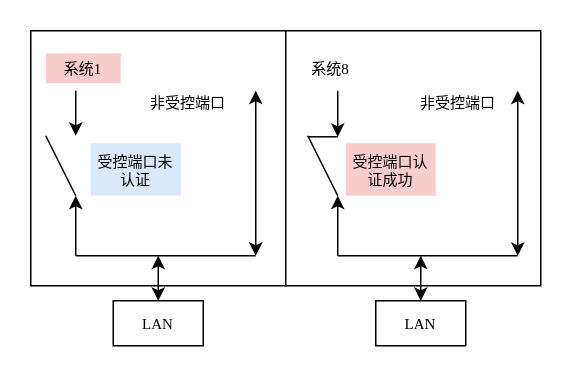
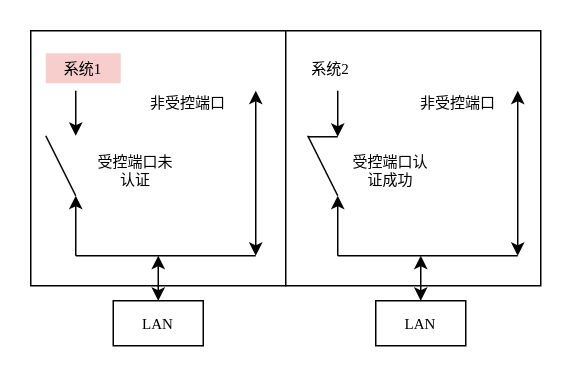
  <mxCell id="0" />
  <mxCell id="1" parent="0" />
  <mxCell id="2" value="" style="whiteSpace=wrap;html=1;aspect=fixed;fontFamily=宋体;fontSize=10;" vertex="1" parent="1"><mxGeometry x="20" y="20" width="170" height="170" as="geometry" /></mxCell>
  <mxCell id="3" value="" style="whiteSpace=wrap;html=1;aspect=fixed;fontFamily=宋体;fontSize=10;" vertex="1" parent="1"><mxGeometry x="190" y="20" width="170" height="170" as="geometry" /></mxCell>
  <mxCell id="4" value="LAN" style="rounded=0;whiteSpace=wrap;html=1;fontFamily=宋体;fontSize=10;" vertex="1" parent="1"><mxGeometry x="75" y="200" width="60" height="30" as="geometry" /></mxCell>
  <mxCell id="5" value="LAN" style="rounded=0;whiteSpace=wrap;html=1;fontFamily=宋体;fontSize=10;" vertex="1" parent="1"><mxGeometry x="250" y="200" width="60" height="30" as="geometry" /></mxCell>
- <mxCell id="6" value="系统8" style="rounded=0;whiteSpace=wrap;html=1;fontFamily=宋体;fontSize=10;strokeColor=none;" vertex="1" parent="1"><mxGeometry x="200" y="30" width="40" height="30" as="geometry" /></mxCell>
+ <mxCell id="6" value="系统2" style="rounded=0;whiteSpace=wrap;html=1;fontFamily=宋体;fontSize=10;strokeColor=none;" vertex="1" parent="1"><mxGeometry x="200" y="30" width="40" height="30" as="geometry" /></mxCell>
  <mxCell id="7" value="系统1" style="rounded=0;whiteSpace=wrap;html=1;fontFamily=宋体;fontSize=10;strokeColor=none;fillColor=#f8cecc;" vertex="1" parent="1"><mxGeometry x="30" y="35" width="50" height="20" as="geometry" /></mxCell>
  <mxCell id="8" value="" style="endArrow=classic;startArrow=classic;html=1;rounded=0;fontFamily=宋体;fontSize=10;" edge="1" parent="1"><mxGeometry width="50" height="50" relative="1" as="geometry"><mxPoint x="170" y="170" as="sourcePoint" /><mxPoint x="170" y="60" as="targetPoint" /></mxGeometry></mxCell>
  <mxCell id="9" value="" style="endArrow=none;html=1;rounded=0;fontFamily=宋体;fontSize=10;" edge="1" parent="1"><mxGeometry width="50" height="50" relative="1" as="geometry"><mxPoint x="50" y="170" as="sourcePoint" /><mxPoint x="170" y="170" as="targetPoint" /></mxGeometry></mxCell>
  <mxCell id="10" value="" style="endArrow=classic;html=1;rounded=0;fontFamily=宋体;fontSize=10;" edge="1" parent="1"><mxGeometry width="50" height="50" relative="1" as="geometry"><mxPoint x="50" y="170" as="sourcePoint" /><mxPoint x="50" y="130" as="targetPoint" /></mxGeometry></mxCell>
  <mxCell id="11" value="" style="endArrow=classic;html=1;rounded=0;fontFamily=宋体;fontSize=10;" edge="1" parent="1"><mxGeometry width="50" height="50" relative="1" as="geometry"><mxPoint x="50" y="60" as="sourcePoint" /><mxPoint x="50" y="90" as="targetPoint" /></mxGeometry></mxCell>
  <mxCell id="12" value="" style="endArrow=none;html=1;rounded=0;fontFamily=宋体;fontSize=10;" edge="1" parent="1"><mxGeometry width="50" height="50" relative="1" as="geometry"><mxPoint x="50" y="130" as="sourcePoint" /><mxPoint x="30" y="90" as="targetPoint" /></mxGeometry></mxCell>
  <mxCell id="13" value="" style="endArrow=classic;startArrow=classic;html=1;rounded=0;fontFamily=宋体;fontSize=10;" edge="1" parent="1"><mxGeometry width="50" height="50" relative="1" as="geometry"><mxPoint x="344.66" y="170" as="sourcePoint" /><mxPoint x="344.66" y="60" as="targetPoint" /></mxGeometry></mxCell>
  <mxCell id="14" value="" style="endArrow=none;html=1;rounded=0;fontFamily=宋体;fontSize=10;" edge="1" parent="1"><mxGeometry width="50" height="50" relative="1" as="geometry"><mxPoint x="224.66" y="170" as="sourcePoint" /><mxPoint x="344.66" y="170" as="targetPoint" /></mxGeometry></mxCell>
  <mxCell id="15" value="" style="endArrow=classic;html=1;rounded=0;fontFamily=宋体;fontSize=10;" edge="1" parent="1"><mxGeometry width="50" height="50" relative="1" as="geometry"><mxPoint x="224.66" y="170" as="sourcePoint" /><mxPoint x="224.66" y="130" as="targetPoint" /></mxGeometry></mxCell>
  <mxCell id="16" value="" style="endArrow=classic;html=1;rounded=0;fontFamily=宋体;fontSize=10;" edge="1" parent="1"><mxGeometry width="50" height="50" relative="1" as="geometry"><mxPoint x="224.66" y="60" as="sourcePoint" /><mxPoint x="224.66" y="90.69" as="targetPoint" /></mxGeometry></mxCell>
  <mxCell id="17" value="" style="endArrow=none;html=1;rounded=0;fontFamily=宋体;fontSize=10;" edge="1" parent="1"><mxGeometry width="50" height="50" relative="1" as="geometry"><mxPoint x="224.66" y="130" as="sourcePoint" /><mxPoint x="204.66" y="90" as="targetPoint" /></mxGeometry></mxCell>
  <mxCell id="18" value="" style="endArrow=none;html=1;rounded=0;fontFamily=宋体;fontSize=10;" edge="1" parent="1"><mxGeometry width="50" height="50" relative="1" as="geometry"><mxPoint x="204.66" y="90.69" as="sourcePoint" /><mxPoint x="224.66" y="90.69" as="targetPoint" /></mxGeometry></mxCell>
  <mxCell id="19" value="" style="endArrow=classic;html=1;rounded=0;startArrow=classic;startFill=1;fontFamily=宋体;fontSize=10;" edge="1" parent="1" target="4"><mxGeometry width="50" height="50" relative="1" as="geometry"><mxPoint x="105" y="170" as="sourcePoint" /><mxPoint x="360" y="100" as="targetPoint" /></mxGeometry></mxCell>
  <mxCell id="20" value="" style="endArrow=classic;html=1;rounded=0;startArrow=classic;startFill=1;entryX=0.5;entryY=0;entryDx=0;entryDy=0;fontFamily=宋体;fontSize=10;" edge="1" parent="1" target="5"><mxGeometry width="50" height="50" relative="1" as="geometry"><mxPoint x="280" y="170" as="sourcePoint" /><mxPoint x="180" y="300" as="targetPoint" /></mxGeometry></mxCell>
- <mxCell id="21" value="受控端口未认证" style="rounded=0;whiteSpace=wrap;html=1;fontFamily=宋体;fontSize=10;strokeColor=none;fillColor=#dae8fc;" vertex="1" parent="1"><mxGeometry x="60" y="95" width="60" height="35" as="geometry" /></mxCell>
- <mxCell id="22" value="受控端口认证成功" style="rounded=0;whiteSpace=wrap;html=1;fontFamily=宋体;fontSize=10;strokeColor=none;fillColor=#f8cecc;" vertex="1" parent="1"><mxGeometry x="230" y="95" width="60" height="35" as="geometry" /></mxCell>
+ <mxCell id="21" value="受控端口未认证" style="rounded=0;whiteSpace=wrap;html=1;fontFamily=宋体;fontSize=10;strokeColor=none;" vertex="1" parent="1"><mxGeometry x="60" y="95" width="60" height="35" as="geometry" /></mxCell>
+ <mxCell id="22" value="受控端口认证成功" style="rounded=0;whiteSpace=wrap;html=1;fontFamily=宋体;fontSize=10;strokeColor=none;" vertex="1" parent="1"><mxGeometry x="230" y="95" width="60" height="35" as="geometry" /></mxCell>
  <mxCell id="23" value="非受控端口" style="rounded=0;whiteSpace=wrap;html=1;fontFamily=宋体;fontSize=10;strokeColor=none;" vertex="1" parent="1"><mxGeometry x="90" y="50" width="70" height="35" as="geometry" /></mxCell>
  <mxCell id="24" value="非受控端口" style="rounded=0;whiteSpace=wrap;html=1;fontFamily=宋体;fontSize=10;strokeColor=none;" vertex="1" parent="1"><mxGeometry x="270" y="50" width="70" height="35" as="geometry" /></mxCell>
